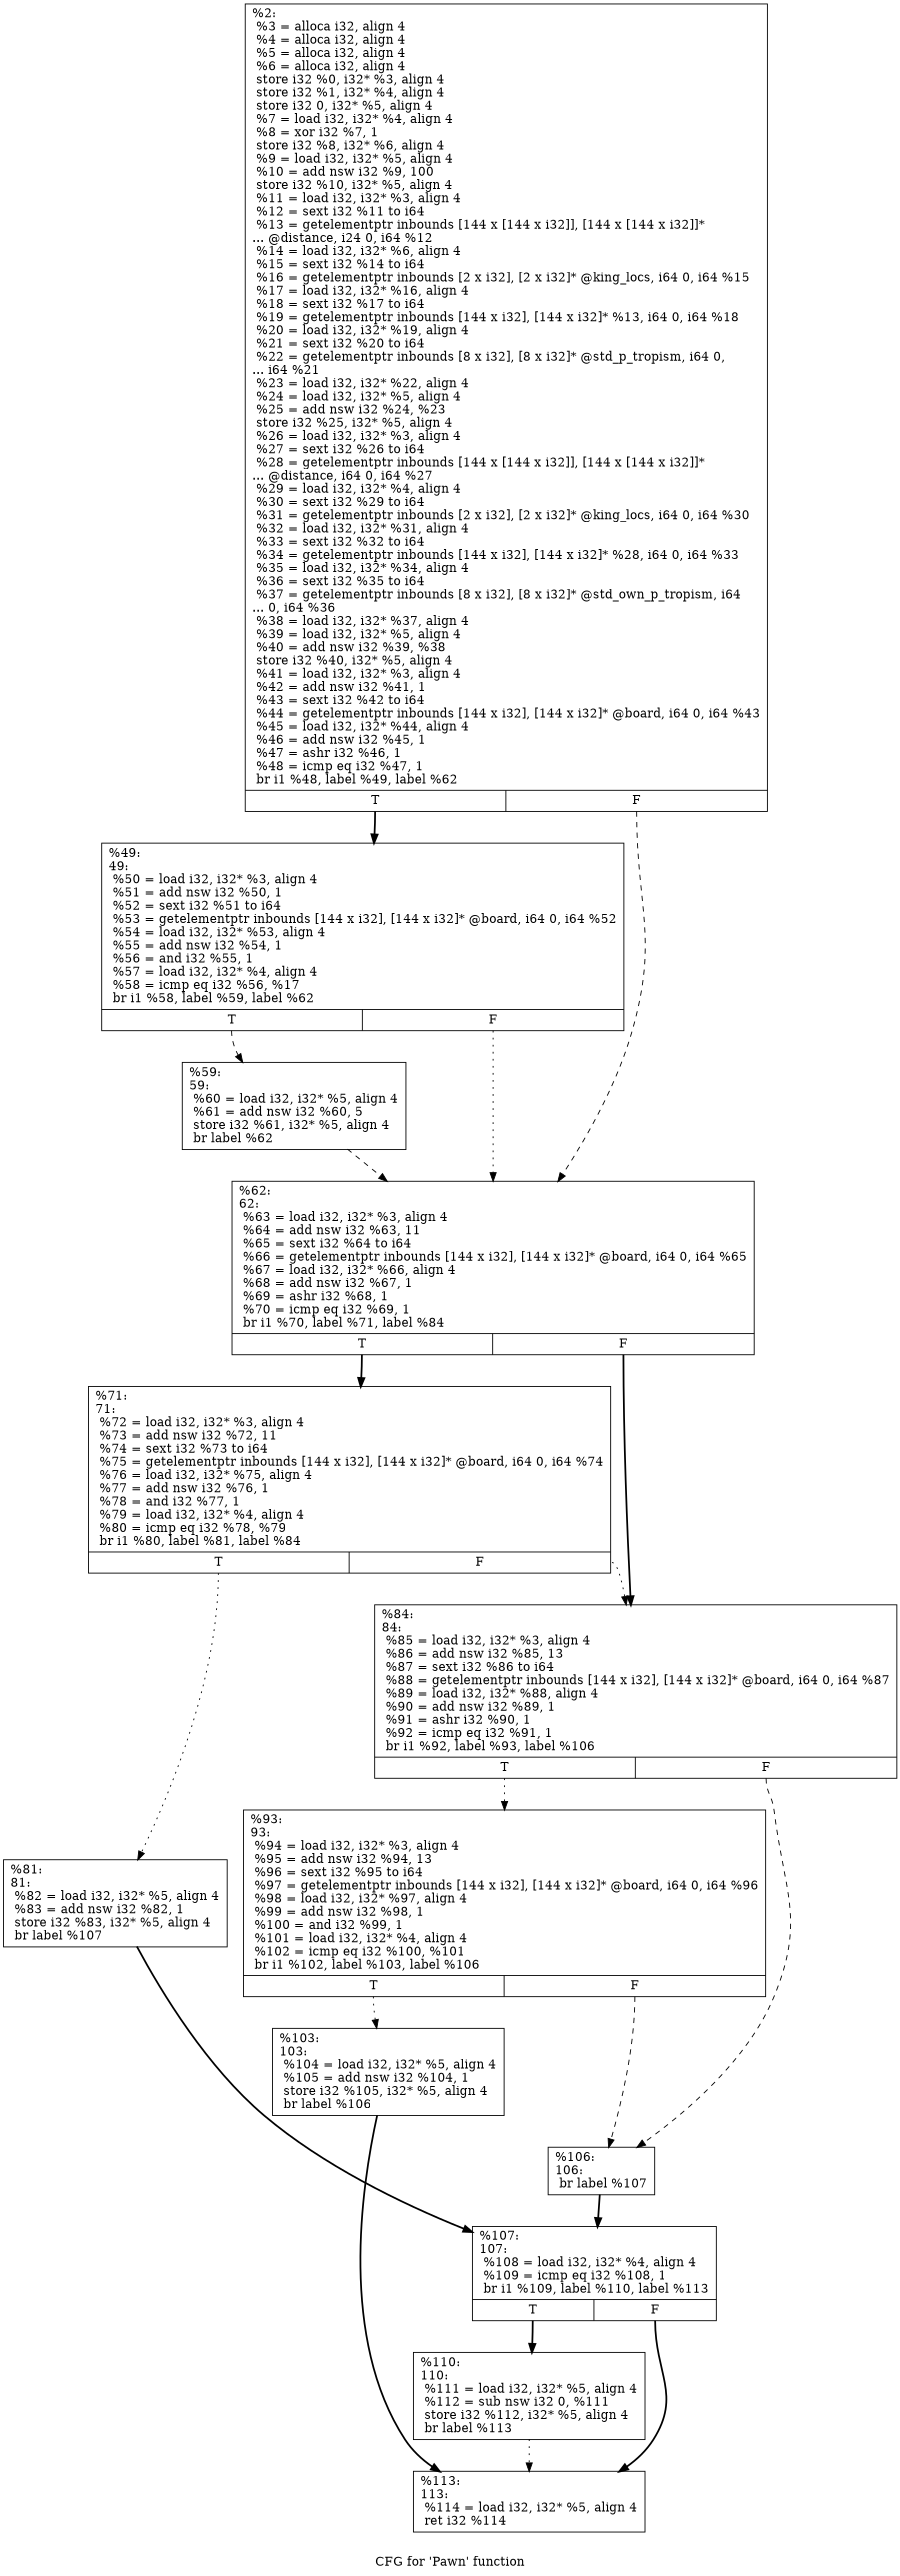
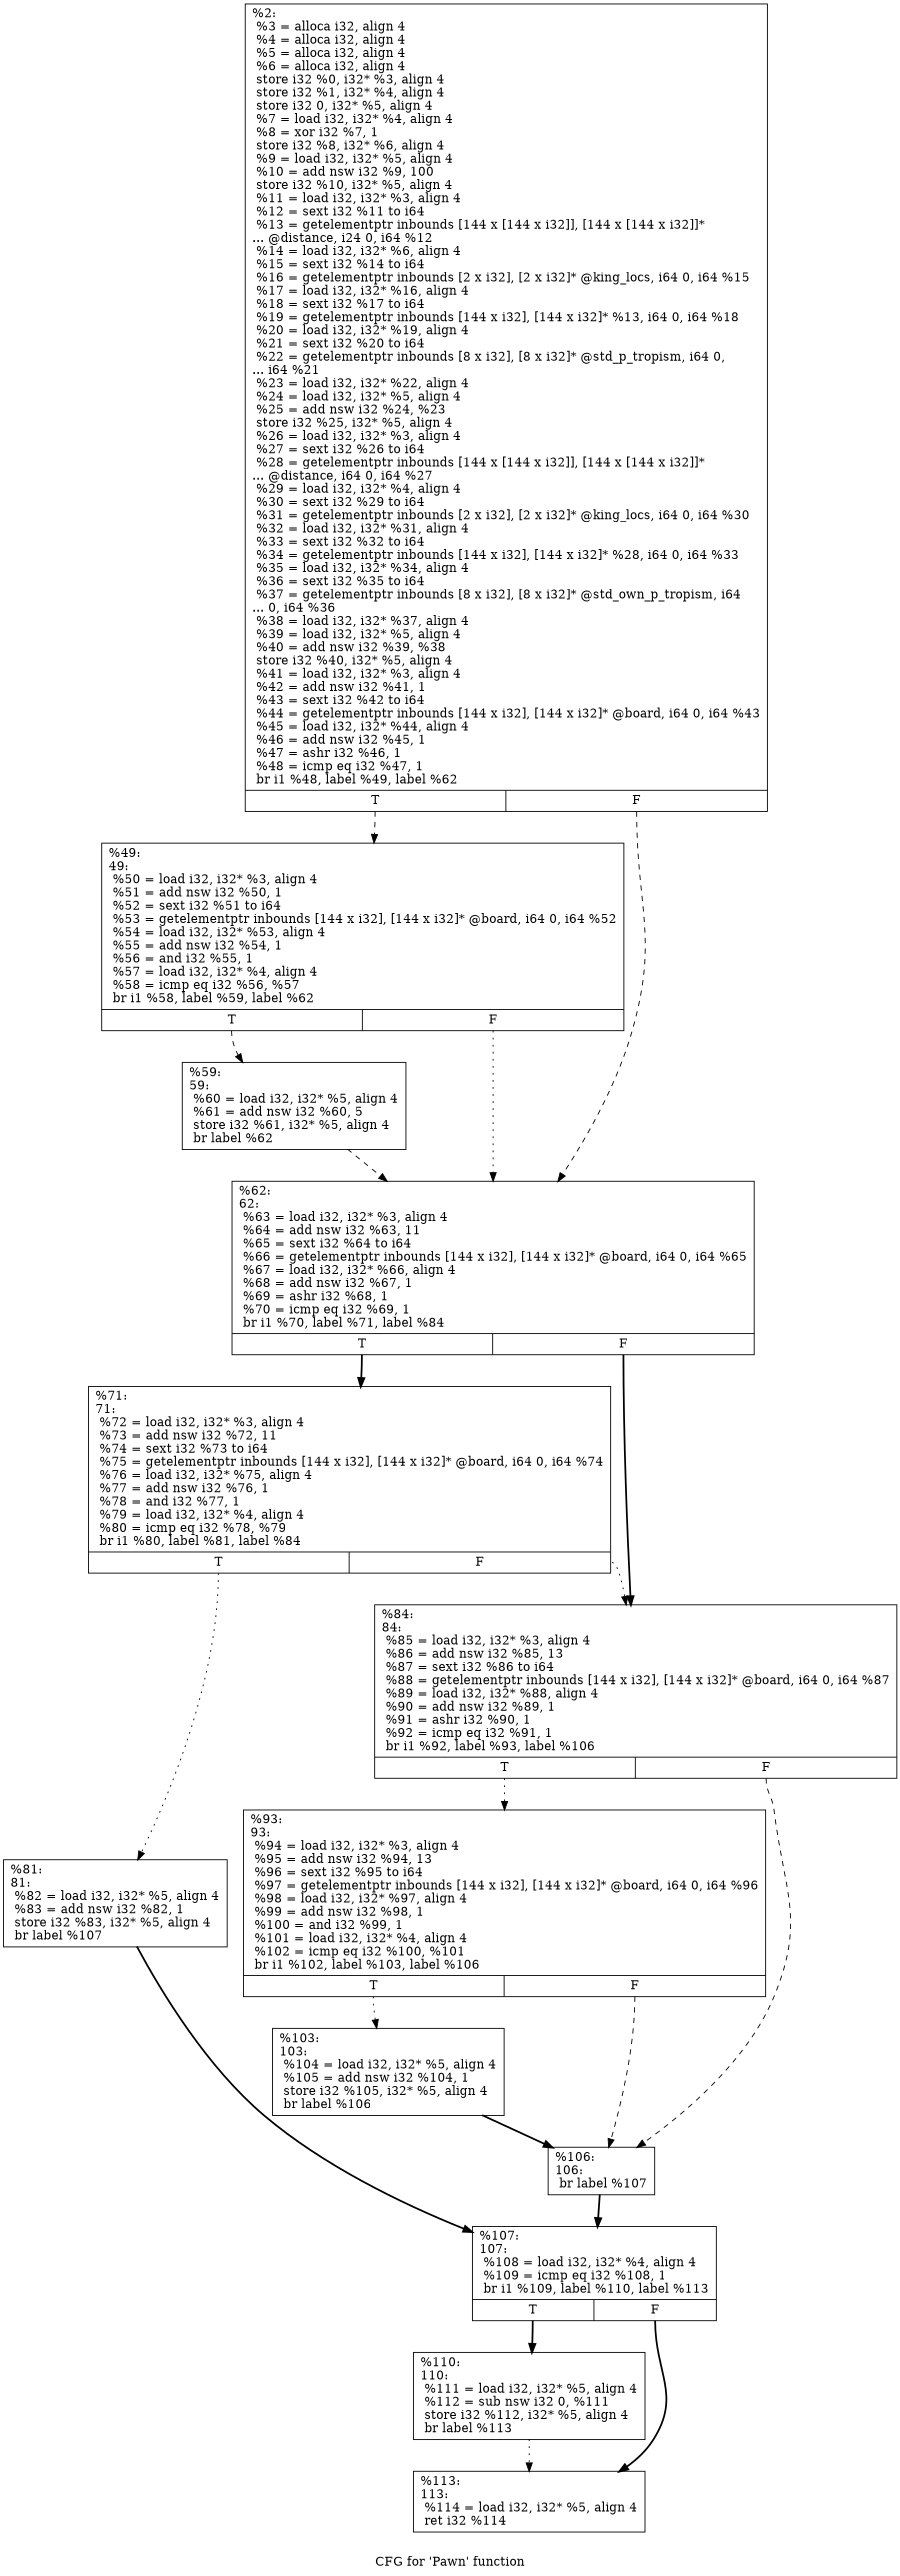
  digraph {
    label="CFG for 'Pawn' function"
    node [shape=record]
    edge [style=bold tailport=s0]
    n1 [label="{%2:\l  %3 = alloca i32, align 4\l  %4 = alloca i32, align 4\l  %5 = alloca i32, align 4\l  %6 = alloca i32, align 4\l  store i32 %0, i32* %3, align 4\l  store i32 %1, i32* %4, align 4\l  store i32 0, i32* %5, align 4\l  %7 = load i32, i32* %4, align 4\l  %8 = xor i32 %7, 1\l  store i32 %8, i32* %6, align 4\l  %9 = load i32, i32* %5, align 4\l  %10 = add nsw i32 %9, 100\l  store i32 %10, i32* %5, align 4\l  %11 = load i32, i32* %3, align 4\l  %12 = sext i32 %11 to i64\l  %13 = getelementptr inbounds [144 x [144 x i32]], [144 x [144 x i32]]*\l... @distance, i24 0, i64 %12\l  %14 = load i32, i32* %6, align 4\l  %15 = sext i32 %14 to i64\l  %16 = getelementptr inbounds [2 x i32], [2 x i32]* @king_locs, i64 0, i64 %15\l  %17 = load i32, i32* %16, align 4\l  %18 = sext i32 %17 to i64\l  %19 = getelementptr inbounds [144 x i32], [144 x i32]* %13, i64 0, i64 %18\l  %20 = load i32, i32* %19, align 4\l  %21 = sext i32 %20 to i64\l  %22 = getelementptr inbounds [8 x i32], [8 x i32]* @std_p_tropism, i64 0,\l... i64 %21\l  %23 = load i32, i32* %22, align 4\l  %24 = load i32, i32* %5, align 4\l  %25 = add nsw i32 %24, %23\l  store i32 %25, i32* %5, align 4\l  %26 = load i32, i32* %3, align 4\l  %27 = sext i32 %26 to i64\l  %28 = getelementptr inbounds [144 x [144 x i32]], [144 x [144 x i32]]*\l... @distance, i64 0, i64 %27\l  %29 = load i32, i32* %4, align 4\l  %30 = sext i32 %29 to i64\l  %31 = getelementptr inbounds [2 x i32], [2 x i32]* @king_locs, i64 0, i64 %30\l  %32 = load i32, i32* %31, align 4\l  %33 = sext i32 %32 to i64\l  %34 = getelementptr inbounds [144 x i32], [144 x i32]* %28, i64 0, i64 %33\l  %35 = load i32, i32* %34, align 4\l  %36 = sext i32 %35 to i64\l  %37 = getelementptr inbounds [8 x i32], [8 x i32]* @std_own_p_tropism, i64\l... 0, i64 %36\l  %38 = load i32, i32* %37, align 4\l  %39 = load i32, i32* %5, align 4\l  %40 = add nsw i32 %39, %38\l  store i32 %40, i32* %5, align 4\l  %41 = load i32, i32* %3, align 4\l  %42 = add nsw i32 %41, 1\l  %43 = sext i32 %42 to i64\l  %44 = getelementptr inbounds [144 x i32], [144 x i32]* @board, i64 0, i64 %43\l  %45 = load i32, i32* %44, align 4\l  %46 = add nsw i32 %45, 1\l  %47 = ashr i32 %46, 1\l  %48 = icmp eq i32 %47, 1\l  br i1 %48, label %49, label %62\l|{<s0>T|<s1>F}}"]
-   n2 [label="{%49:\l49:                                               \l  %50 = load i32, i32* %3, align 4\l  %51 = add nsw i32 %50, 1\l  %52 = sext i32 %51 to i64\l  %53 = getelementptr inbounds [144 x i32], [144 x i32]* @board, i64 0, i64 %52\l  %54 = load i32, i32* %53, align 4\l  %55 = add nsw i32 %54, 1\l  %56 = and i32 %55, 1\l  %57 = load i32, i32* %4, align 4\l  %58 = icmp eq i32 %56, %17\l  br i1 %58, label %59, label %62\l|{<s0>T|<s1>F}}"]
+   n2 [label="{%49:\l49:                                               \l  %50 = load i32, i32* %3, align 4\l  %51 = add nsw i32 %50, 1\l  %52 = sext i32 %51 to i64\l  %53 = getelementptr inbounds [144 x i32], [144 x i32]* @board, i64 0, i64 %52\l  %54 = load i32, i32* %53, align 4\l  %55 = add nsw i32 %54, 1\l  %56 = and i32 %55, 1\l  %57 = load i32, i32* %4, align 4\l  %58 = icmp eq i32 %56, %57\l  br i1 %58, label %59, label %62\l|{<s0>T|<s1>F}}"]
    n3 [label="{%62:\l62:                                               \l  %63 = load i32, i32* %3, align 4\l  %64 = add nsw i32 %63, 11\l  %65 = sext i32 %64 to i64\l  %66 = getelementptr inbounds [144 x i32], [144 x i32]* @board, i64 0, i64 %65\l  %67 = load i32, i32* %66, align 4\l  %68 = add nsw i32 %67, 1\l  %69 = ashr i32 %68, 1\l  %70 = icmp eq i32 %69, 1\l  br i1 %70, label %71, label %84\l|{<s0>T|<s1>F}}"]
    n4 [label="{%59:\l59:                                               \l  %60 = load i32, i32* %5, align 4\l  %61 = add nsw i32 %60, 5\l  store i32 %61, i32* %5, align 4\l  br label %62\l}"]
    n5 [label="{%71:\l71:                                               \l  %72 = load i32, i32* %3, align 4\l  %73 = add nsw i32 %72, 11\l  %74 = sext i32 %73 to i64\l  %75 = getelementptr inbounds [144 x i32], [144 x i32]* @board, i64 0, i64 %74\l  %76 = load i32, i32* %75, align 4\l  %77 = add nsw i32 %76, 1\l  %78 = and i32 %77, 1\l  %79 = load i32, i32* %4, align 4\l  %80 = icmp eq i32 %78, %79\l  br i1 %80, label %81, label %84\l|{<s0>T|<s1>F}}"]
    n6 [label="{%84:\l84:                                               \l  %85 = load i32, i32* %3, align 4\l  %86 = add nsw i32 %85, 13\l  %87 = sext i32 %86 to i64\l  %88 = getelementptr inbounds [144 x i32], [144 x i32]* @board, i64 0, i64 %87\l  %89 = load i32, i32* %88, align 4\l  %90 = add nsw i32 %89, 1\l  %91 = ashr i32 %90, 1\l  %92 = icmp eq i32 %91, 1\l  br i1 %92, label %93, label %106\l|{<s0>T|<s1>F}}"]
    n7 [label="{%81:\l81:                                               \l  %82 = load i32, i32* %5, align 4\l  %83 = add nsw i32 %82, 1\l  store i32 %83, i32* %5, align 4\l  br label %107\l}"]
    n8 [label="{%93:\l93:                                               \l  %94 = load i32, i32* %3, align 4\l  %95 = add nsw i32 %94, 13\l  %96 = sext i32 %95 to i64\l  %97 = getelementptr inbounds [144 x i32], [144 x i32]* @board, i64 0, i64 %96\l  %98 = load i32, i32* %97, align 4\l  %99 = add nsw i32 %98, 1\l  %100 = and i32 %99, 1\l  %101 = load i32, i32* %4, align 4\l  %102 = icmp eq i32 %100, %101\l  br i1 %102, label %103, label %106\l|{<s0>T|<s1>F}}"]
    n9 [label="{%106:\l106:                                              \l  br label %107\l}"]
    n10 [label="{%107:\l107:                                              \l  %108 = load i32, i32* %4, align 4\l  %109 = icmp eq i32 %108, 1\l  br i1 %109, label %110, label %113\l|{<s0>T|<s1>F}}"]
    n11 [label="{%103:\l103:                                              \l  %104 = load i32, i32* %5, align 4\l  %105 = add nsw i32 %104, 1\l  store i32 %105, i32* %5, align 4\l  br label %106\l}"]
    n12 [label="{%110:\l110:                                              \l  %111 = load i32, i32* %5, align 4\l  %112 = sub nsw i32 0, %111\l  store i32 %112, i32* %5, align 4\l  br label %113\l}"]
    n13 [label="{%113:\l113:                                              \l  %114 = load i32, i32* %5, align 4\l  ret i32 %114\l}"]
-   n1 -> n2
+   n1 -> n2 [style=dashed]
    n1 -> n3 [style=dashed tailport=s1]
    n2 -> n3 [style=dotted tailport=s1]
    n2 -> n4 [style=dashed]
    n3 -> n5
    n3 -> n6 [tailport=s1]
    n4 -> n3 [style=dashed]
    n5 -> n6 [style=dotted tailport=s1]
    n5 -> n7 [style=dotted]
    n6 -> n8 [style=dotted]
    n6 -> n9 [style=dashed tailport=s1]
    n7 -> n10
    n8 -> n9 [style=dashed tailport=s1]
    n8 -> n11 [style=dotted]
    n9 -> n10
    n10 -> n12
    n10 -> n13 [tailport=s1]
-   n11 -> n13
+   n11 -> n9
    n12 -> n13 [style=dotted]
  }
